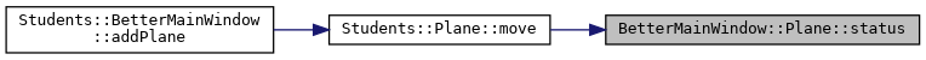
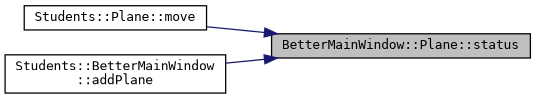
  digraph {
    fontname="DejaVu Sans Mono"
    rankdir=RL
    node [color=black fillcolor=white fontname="DejaVu Sans Mono" fontsize=10 shape=record style=filled]
    edge [color=midnightblue dir=back fontname="DejaVu Sans Mono" fontsize=10 labelfontname=Helvetica labelfontsize=10 style=solid]
    n1 [fillcolor=grey75 fontcolor=black height=0.2 label="BetterMainWindow::Plane::status" width=0.4]
    n2 [height=0.2 label="Students::Plane::move" width=0.4]
    n3 [height=0.2 label="Students::BetterMainWindow\l::addPlane" width=0.4]
    n1 -> n2
-   n2 -> n3
+   n1 -> n3
  }
